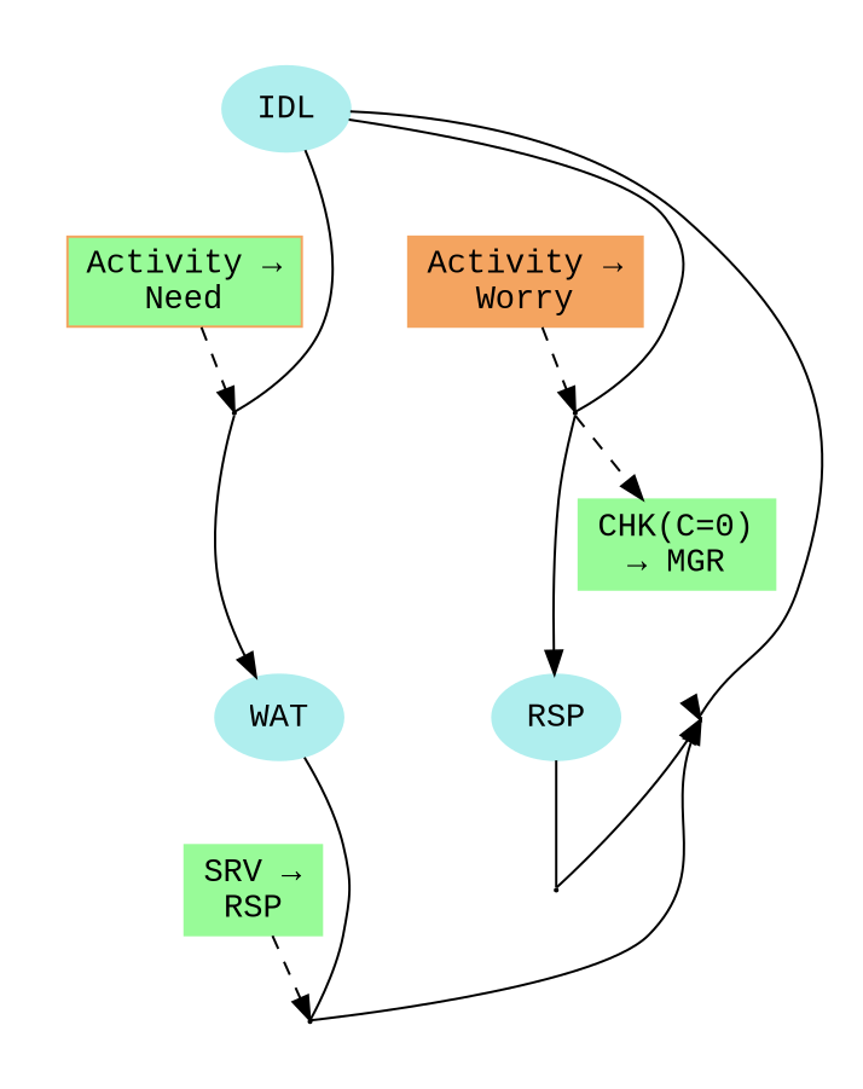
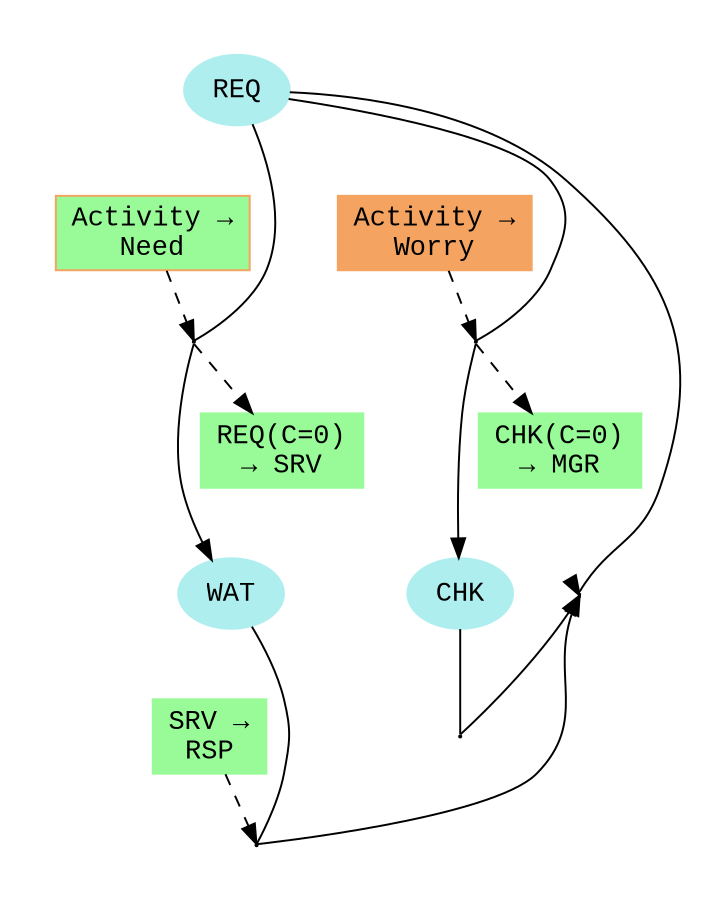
  digraph {
    color=white
    concentrate=true
    fontname="Liberation Mono"
    node [fontname="Liberation Mono" shape=box style=filled]
    edge [fontname="Liberation Mono"]
-   n1 [color=PaleTurquoise label=IDL shape=ellipse]
+   n1 [color=PaleTurquoise label=REQ shape=ellipse]
    n2 [color=SandyBrown fillcolor=PaleGreen label="Activity &#8594;\nNeed"]
    T_0_18446744073709551615 [height=0.015 shape=point width=0.015 style=""]
    n4 [color=SandyBrown label="Activity &#8594;\nWorry"]
    T_1_18446744073709551615 [height=0.015 shape=point width=0.015 style=""]
    n6 [color=PaleTurquoise label=WAT shape=ellipse]
    n7 [color=PaleGreen label="SRV &#8594;\nRSP"]
    T_2_18446744073709551615 [height=0.015 shape=point width=0.015 style=""]
-   n9 [color=PaleTurquoise label=RSP shape=ellipse]
+   n9 [color=PaleTurquoise label=CHK shape=ellipse]
    T_3_18446744073709551615 [height=0.015 shape=point width=0.015 style=""]
+   n11 [color=PaleGreen label="REQ(C=0)\n&#8594; SRV"]
    n12 [color=PaleGreen label="CHK(C=0)\n&#8594; MGR"]
    subgraph cluster_1 {
      subgraph cluster_2 {
        n1
        n2
        T_0_18446744073709551615
      }
      subgraph cluster_3 {
        n4
        T_1_18446744073709551615
      }
    }
    subgraph cluster_4 {
      subgraph cluster_5 {
        n6
        n7
        T_2_18446744073709551615
      }
    }
    subgraph cluster_6 {
      subgraph cluster_7 {
        n9
        T_3_18446744073709551615
      }
    }
    n1 -> n2 [style=invis]
    n1 -> T_0_18446744073709551615 [arrowhead=none direction=forward]
    n1 -> n4 [style=invis]
    n1 -> T_1_18446744073709551615 [arrowhead=none direction=forward]
    n2 -> T_0_18446744073709551615 [style=dashed]
    T_0_18446744073709551615 -> n6 [constraint=true]
+   T_0_18446744073709551615 -> n11 [style=dashed]
    n4 -> T_1_18446744073709551615 [style=dashed]
    T_1_18446744073709551615 -> n9 [constraint=true]
    T_1_18446744073709551615 -> n12 [style=dashed]
    n6 -> n7 [style=invis]
    n6 -> T_2_18446744073709551615 [arrowhead=none direction=forward]
    n7 -> T_2_18446744073709551615 [style=dashed]
    T_2_18446744073709551615 -> n1 [constraint=false]
    n9 -> T_3_18446744073709551615 [arrowhead=none direction=forward]
    T_3_18446744073709551615 -> n1 [constraint=false]
+   n11 -> n6 [style=invis]
    n12 -> n9 [style=invis]
  }
